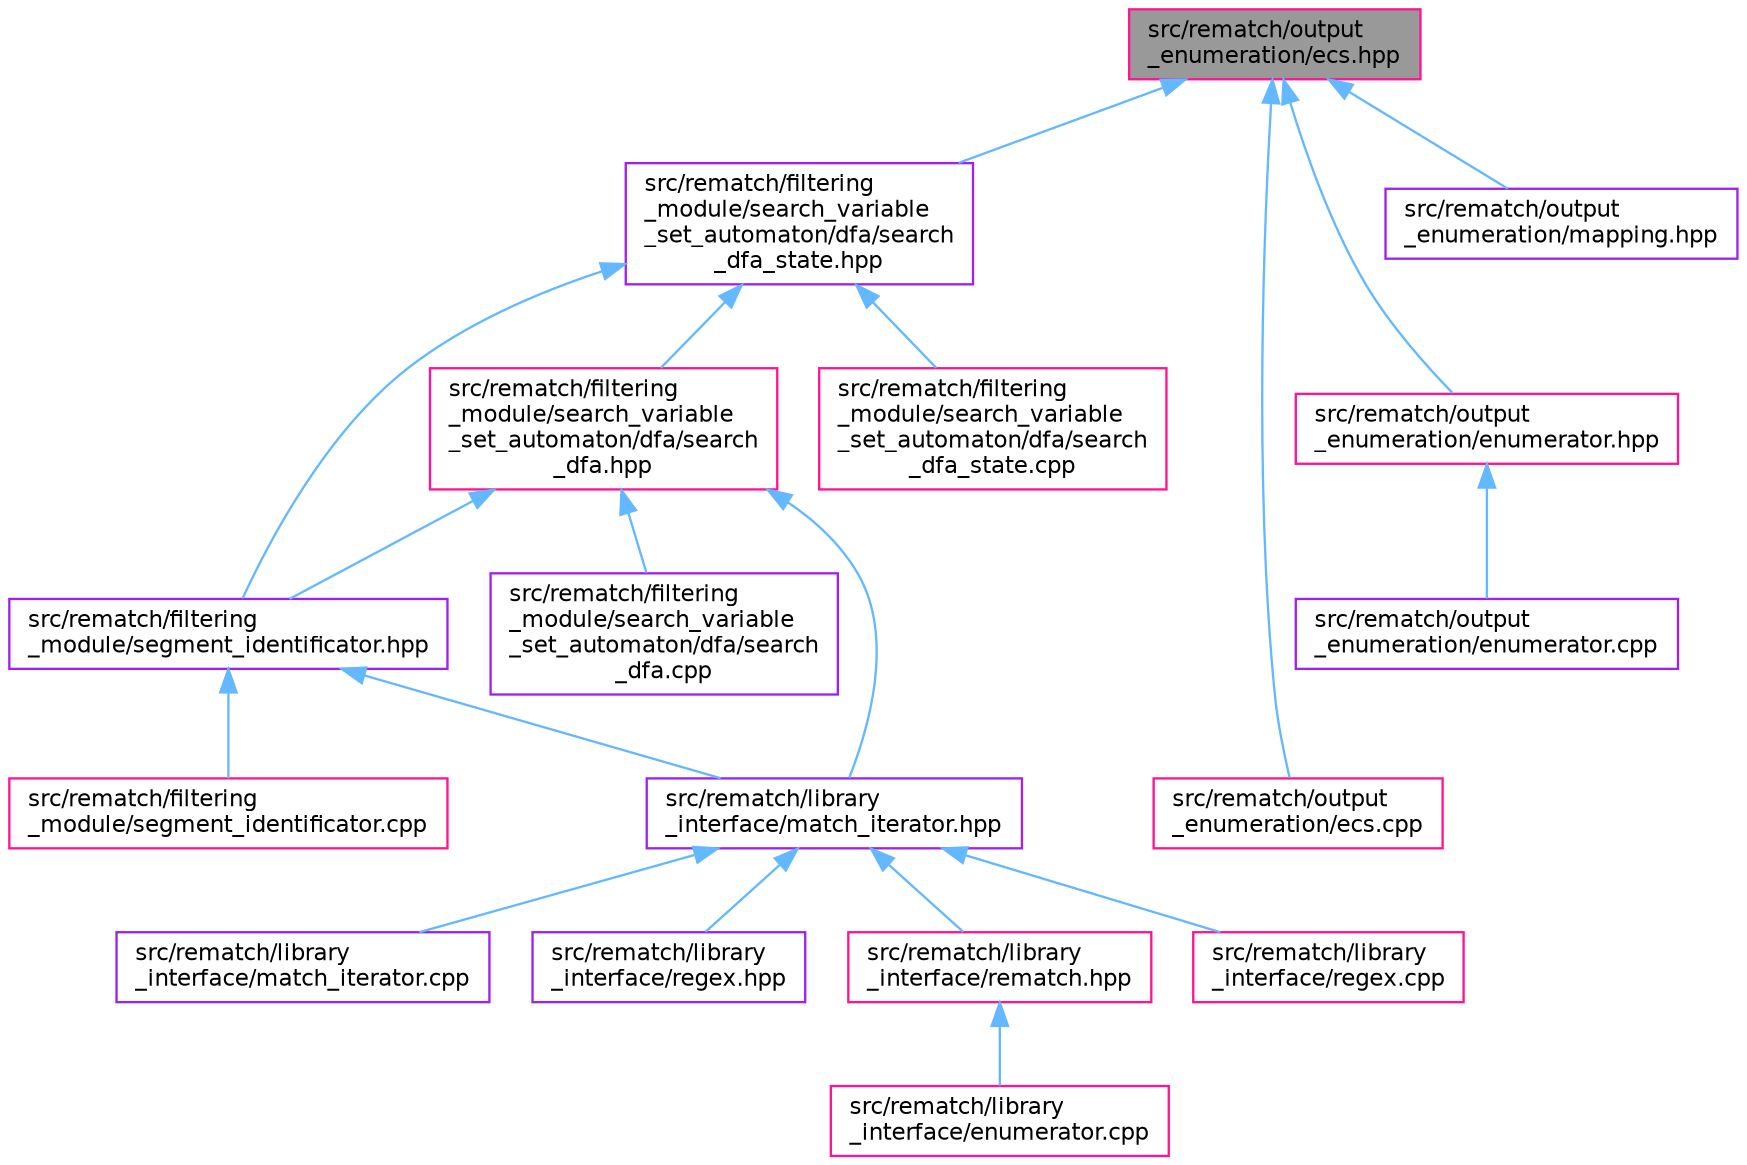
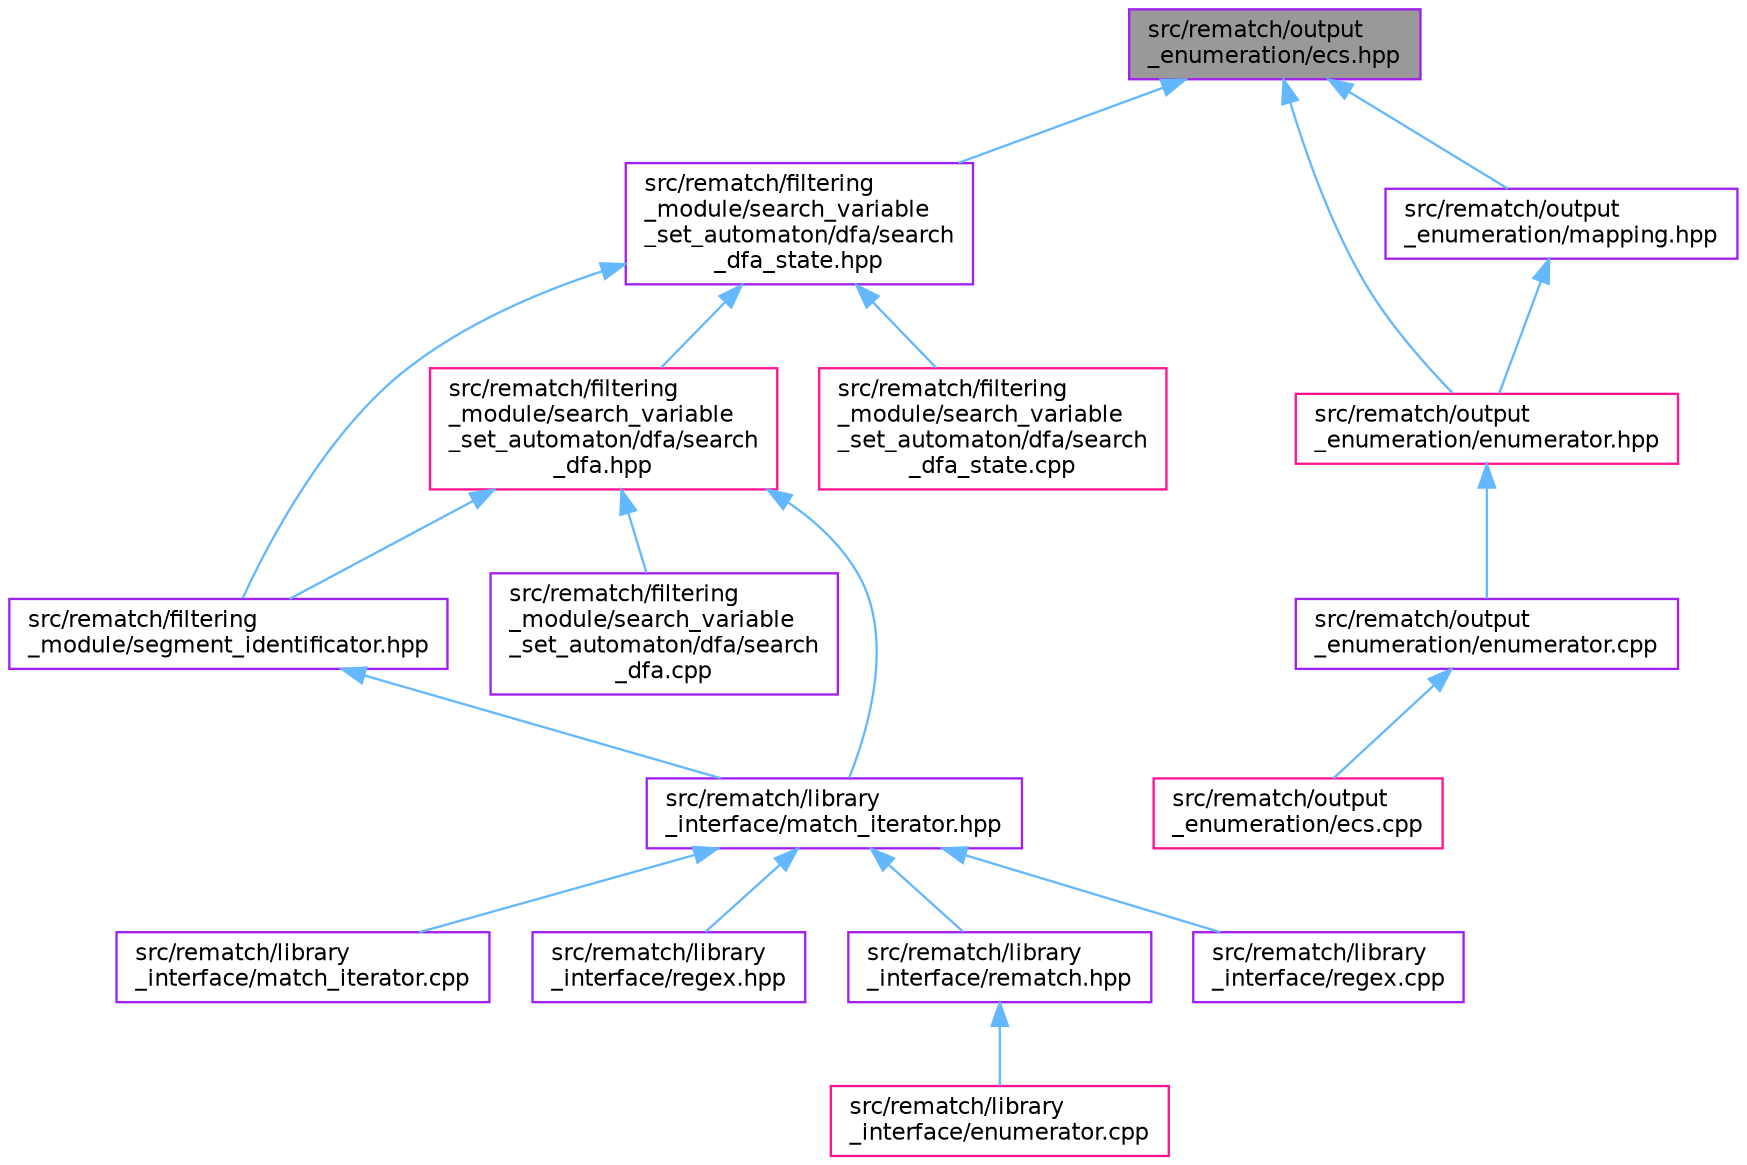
  digraph {
    node [color=purple fillcolor=white fontname=Helvetica fontsize=10 shape=box style=filled]
    edge [color=steelblue1 dir=back fontname=Helvetica fontsize=10 labelfontname=Helvetica labelfontsize=10 style=solid]
-   n1 [color=deeppink fillcolor=grey60 fontcolor=black height=0.2 label="src/rematch/output\l_enumeration/ecs.hpp" width=0.4]
+   n1 [fillcolor=grey60 fontcolor=black height=0.2 label="src/rematch/output\l_enumeration/ecs.hpp" width=0.4]
    n2 [height=0.2 label="src/rematch/filtering\l_module/search_variable\l_set_automaton/dfa/search\l_dfa_state.hpp" width=0.4]
    n3 [color=deeppink height=0.2 label="src/rematch/output\l_enumeration/ecs.cpp" width=0.4]
    n4 [color=deeppink height=0.2 label="src/rematch/output\l_enumeration/enumerator.hpp" width=0.4]
    n5 [height=0.2 label="src/rematch/output\l_enumeration/mapping.hpp" width=0.4]
    n6 [color=deeppink height=0.2 label="src/rematch/filtering\l_module/search_variable\l_set_automaton/dfa/search\l_dfa.hpp" width=0.4]
    n7 [height=0.2 label="src/rematch/filtering\l_module/segment_identificator.hpp" width=0.4]
    n8 [color=deeppink height=0.2 label="src/rematch/filtering\l_module/search_variable\l_set_automaton/dfa/search\l_dfa_state.cpp" width=0.4]
    n9 [height=0.2 label="src/rematch/output\l_enumeration/enumerator.cpp" width=0.4]
    n10 [height=0.2 label="src/rematch/filtering\l_module/search_variable\l_set_automaton/dfa/search\l_dfa.cpp" width=0.4]
    n11 [height=0.2 label="src/rematch/library\l_interface/match_iterator.hpp" width=0.4]
-   n12 [color=deeppink height=0.2 label="src/rematch/filtering\l_module/segment_identificator.cpp" width=0.4]
    n13 [height=0.2 label="src/rematch/library\l_interface/match_iterator.cpp" width=0.4]
    n14 [height=0.2 label="src/rematch/library\l_interface/regex.hpp" width=0.4]
-   n15 [color=deeppink height=0.2 label="src/rematch/library\l_interface/rematch.hpp" width=0.4]
-   n16 [color=deeppink height=0.2 label="src/rematch/library\l_interface/regex.cpp" width=0.4]
+   n15 [height=0.2 label="src/rematch/library\l_interface/rematch.hpp" width=0.4]
+   n16 [height=0.2 label="src/rematch/library\l_interface/regex.cpp" width=0.4]
    n17 [color=deeppink height=0.2 label="src/rematch/library\l_interface/enumerator.cpp" width=0.4]
    n1 -> n2
-   n1 -> n3
+   n9 -> n3
    n1 -> n4
    n1 -> n5
    n2 -> n6
    n2 -> n7
    n2 -> n8
    n4 -> n9
+   n5 -> n4
    n6 -> n7
    n6 -> n10
    n6 -> n11
    n7 -> n11
-   n7 -> n12
    n11 -> n13
    n11 -> n14
    n11 -> n15
    n11 -> n16
    n15 -> n17
  }
